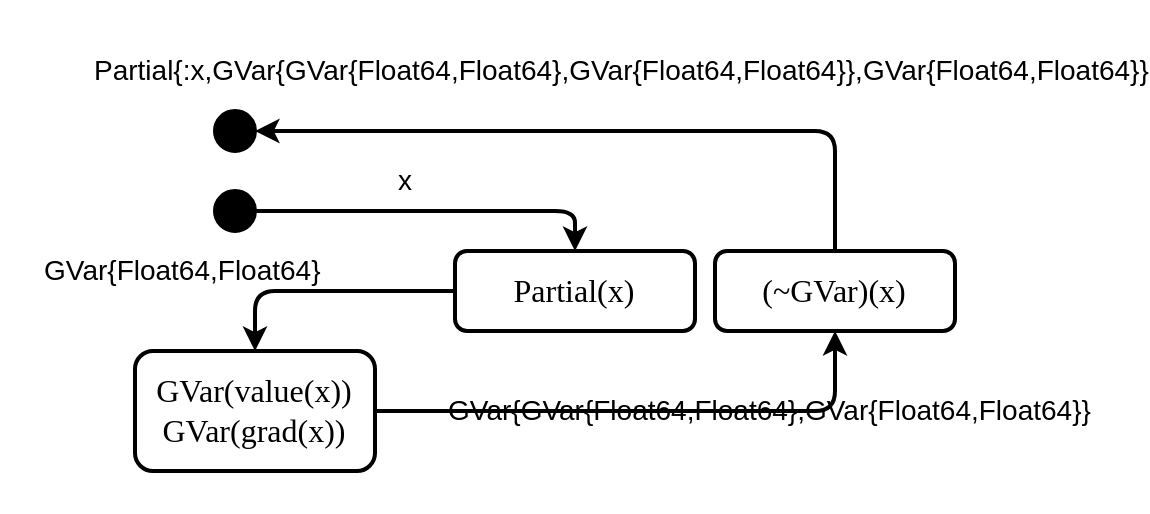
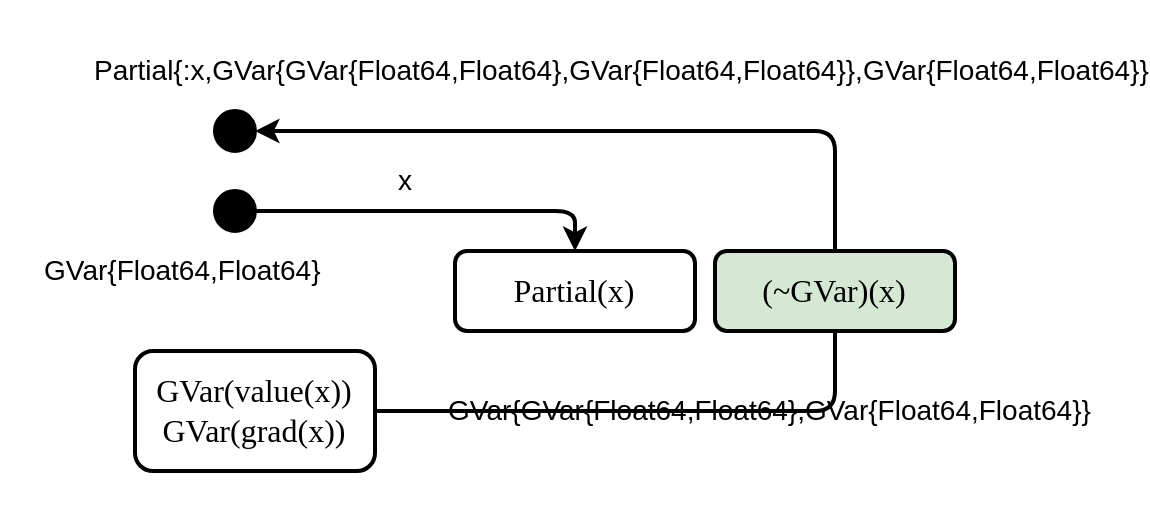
  <mxCell id="0" />
  <mxCell id="1" parent="0" />
  <mxCell id="2" value="" style="ellipse;whiteSpace=wrap;html=1;aspect=fixed;strokeWidth=2;labelBackgroundColor=none;fillColor=#000000;" parent="1" vertex="1"><mxGeometry x="107" y="95" width="20" height="20" as="geometry" /></mxCell>
  <mxCell id="3" value="" style="endArrow=classic;html=1;exitX=1;exitY=0.5;exitDx=0;exitDy=0;entryX=0.5;entryY=0;entryDx=0;entryDy=0;strokeWidth=2;strokeColor=#000000;fontColor=#000000;" parent="1" source="2" target="7" edge="1"><mxGeometry width="50" height="50" relative="1" as="geometry"><mxPoint x="107" y="195" as="sourcePoint" /><mxPoint x="347" y="105" as="targetPoint" /><Array as="points"><mxPoint x="287" y="105" /></Array></mxGeometry></mxCell>
- <mxCell id="4" value="" style="endArrow=none;html=1;exitX=0.5;exitY=0;exitDx=0;exitDy=0;entryX=0;entryY=0.5;entryDx=0;entryDy=0;strokeWidth=2;endFill=0;startArrow=classic;startFill=1;strokeColor=#000000;" parent="1" source="8" target="7" edge="1"><mxGeometry width="50" height="50" relative="1" as="geometry"><mxPoint x="147" y="185" as="sourcePoint" /><mxPoint x="347" y="185" as="targetPoint" /><Array as="points"><mxPoint x="127" y="145" /></Array></mxGeometry></mxCell>
- <mxCell id="5" value="" style="endArrow=classic;html=1;exitX=1;exitY=0.5;exitDx=0;exitDy=0;entryX=0.5;entryY=1;entryDx=0;entryDy=0;strokeWidth=2;strokeColor=#000000;fontColor=#000000;" parent="1" source="8" target="9" edge="1"><mxGeometry width="50" height="50" relative="1" as="geometry"><mxPoint x="137" y="285" as="sourcePoint" /><mxPoint x="337" y="285" as="targetPoint" /><Array as="points"><mxPoint x="367" y="205" /><mxPoint x="417" y="205" /></Array></mxGeometry></mxCell>
+ <mxCell id="5" value="" style="endArrow=none;html=1;exitX=1;exitY=0.5;exitDx=0;exitDy=0;entryX=0.5;entryY=1;entryDx=0;entryDy=0;strokeWidth=2;strokeColor=#000000;fontColor=#000000;" parent="1" source="8" target="9" edge="1"><mxGeometry width="50" height="50" relative="1" as="geometry"><mxPoint x="137" y="285" as="sourcePoint" /><mxPoint x="337" y="285" as="targetPoint" /><Array as="points"><mxPoint x="367" y="205" /><mxPoint x="417" y="205" /></Array></mxGeometry></mxCell>
  <mxCell id="6" value="" style="ellipse;whiteSpace=wrap;html=1;aspect=fixed;strokeWidth=2;fillColor=#000000;" parent="1" vertex="1"><mxGeometry x="107" y="55" width="20" height="20" as="geometry" /></mxCell>
  <mxCell id="7" value="&lt;font style=&quot;font-size: 16px&quot;&gt;Partial(x)&lt;/font&gt;" style="rounded=1;whiteSpace=wrap;html=1;strokeWidth=2;fontFamily=Times New Roman;" parent="1" vertex="1"><mxGeometry x="227" y="125" width="120" height="40" as="geometry" /></mxCell>
  <mxCell id="8" value="&lt;font style=&quot;font-size: 16px&quot;&gt;GVar(value(x))&lt;br&gt;GVar(grad(x))&lt;/font&gt;" style="rounded=1;whiteSpace=wrap;html=1;strokeWidth=2;fontFamily=Times New Roman;" parent="1" vertex="1"><mxGeometry x="67" y="175" width="120" height="60" as="geometry" /></mxCell>
- <mxCell id="9" value="&lt;font style=&quot;font-size: 16px&quot;&gt;(~GVar)(x)&lt;/font&gt;" style="rounded=1;whiteSpace=wrap;html=1;strokeWidth=2;fontFamily=Times New Roman;strokeColor=#000000;fontColor=#000000;" parent="1" vertex="1"><mxGeometry x="357" y="125" width="120" height="40" as="geometry" /></mxCell>
+ <mxCell id="9" value="&lt;font style=&quot;font-size: 16px&quot;&gt;(~GVar)(x)&lt;/font&gt;" style="rounded=1;whiteSpace=wrap;html=1;strokeWidth=2;fontFamily=Times New Roman;strokeColor=#000000;fontColor=#000000;fillColor=#d5e8d4;" parent="1" vertex="1"><mxGeometry x="357" y="125" width="120" height="40" as="geometry" /></mxCell>
  <mxCell id="10" value="" style="endArrow=classic;html=1;exitX=0.5;exitY=0;exitDx=0;exitDy=0;entryX=1;entryY=0.5;entryDx=0;entryDy=0;strokeWidth=2;fontSize=16;strokeColor=#000000;fontColor=#000000;" parent="1" source="9" target="6" edge="1"><mxGeometry x="0.314" width="50" height="50" relative="1" as="geometry"><mxPoint x="157" y="115" as="sourcePoint" /><mxPoint x="297" y="135" as="targetPoint" /><Array as="points"><mxPoint x="417" y="65" /></Array><mxPoint as="offset" /></mxGeometry></mxCell>
  <mxCell id="11" value="GVar{Float64,Float64}" style="text;html=1;fontSize=14;fontColor=#000000;" parent="1" vertex="1"><mxGeometry x="20" y="120" width="60" height="30" as="geometry" /></mxCell>
  <mxCell id="12" value="GVar{GVar{Float64,Float64},GVar{Float64,Float64}}" style="text;html=1;fontSize=14;fontColor=#000000;" parent="1" vertex="1"><mxGeometry x="222" y="190" width="290" height="25" as="geometry" /></mxCell>
  <mxCell id="13" value="Partial{:x,GVar{GVar{Float64,Float64},GVar{Float64,Float64}},GVar{Float64,Float64}}" style="text;html=1;fontSize=14;fontColor=#000000;" parent="1" vertex="1"><mxGeometry x="44.5" y="20" width="365" height="70" as="geometry" /></mxCell>
  <mxCell id="14" value="x" style="text;html=1;fontColor=#000000;fontSize=14;" parent="1" vertex="1"><mxGeometry x="197" y="75" width="40" height="30" as="geometry" /></mxCell>
